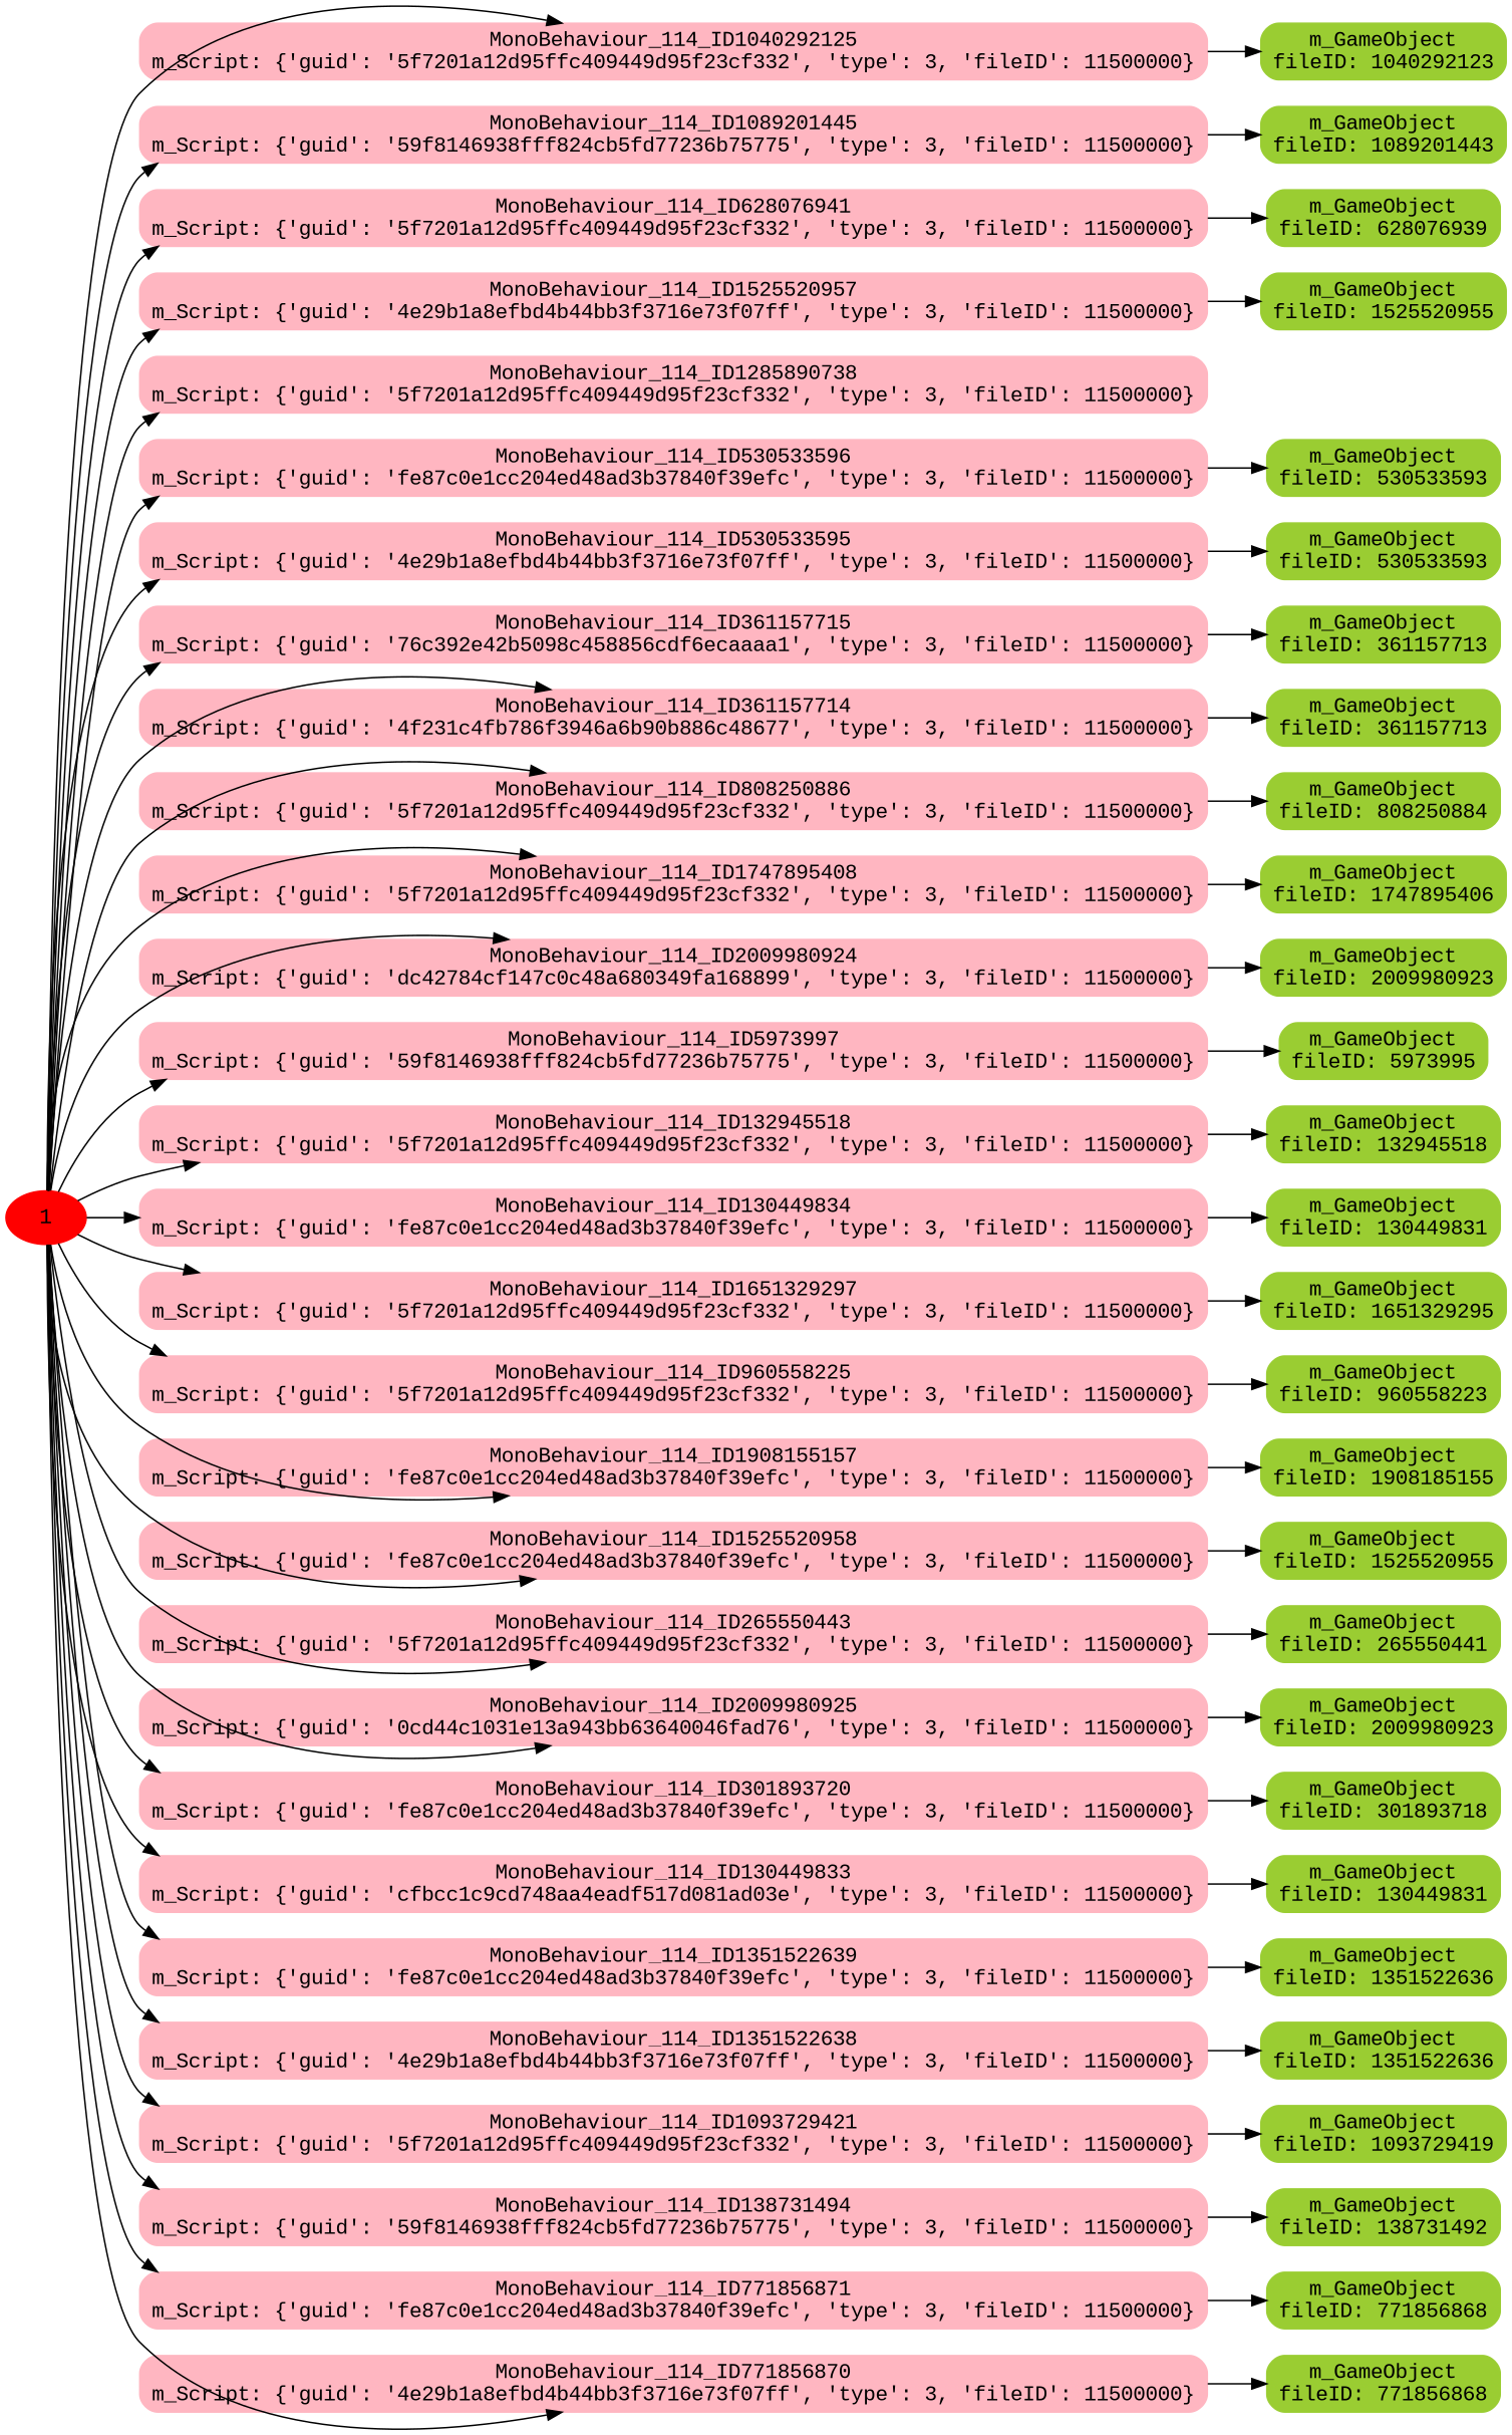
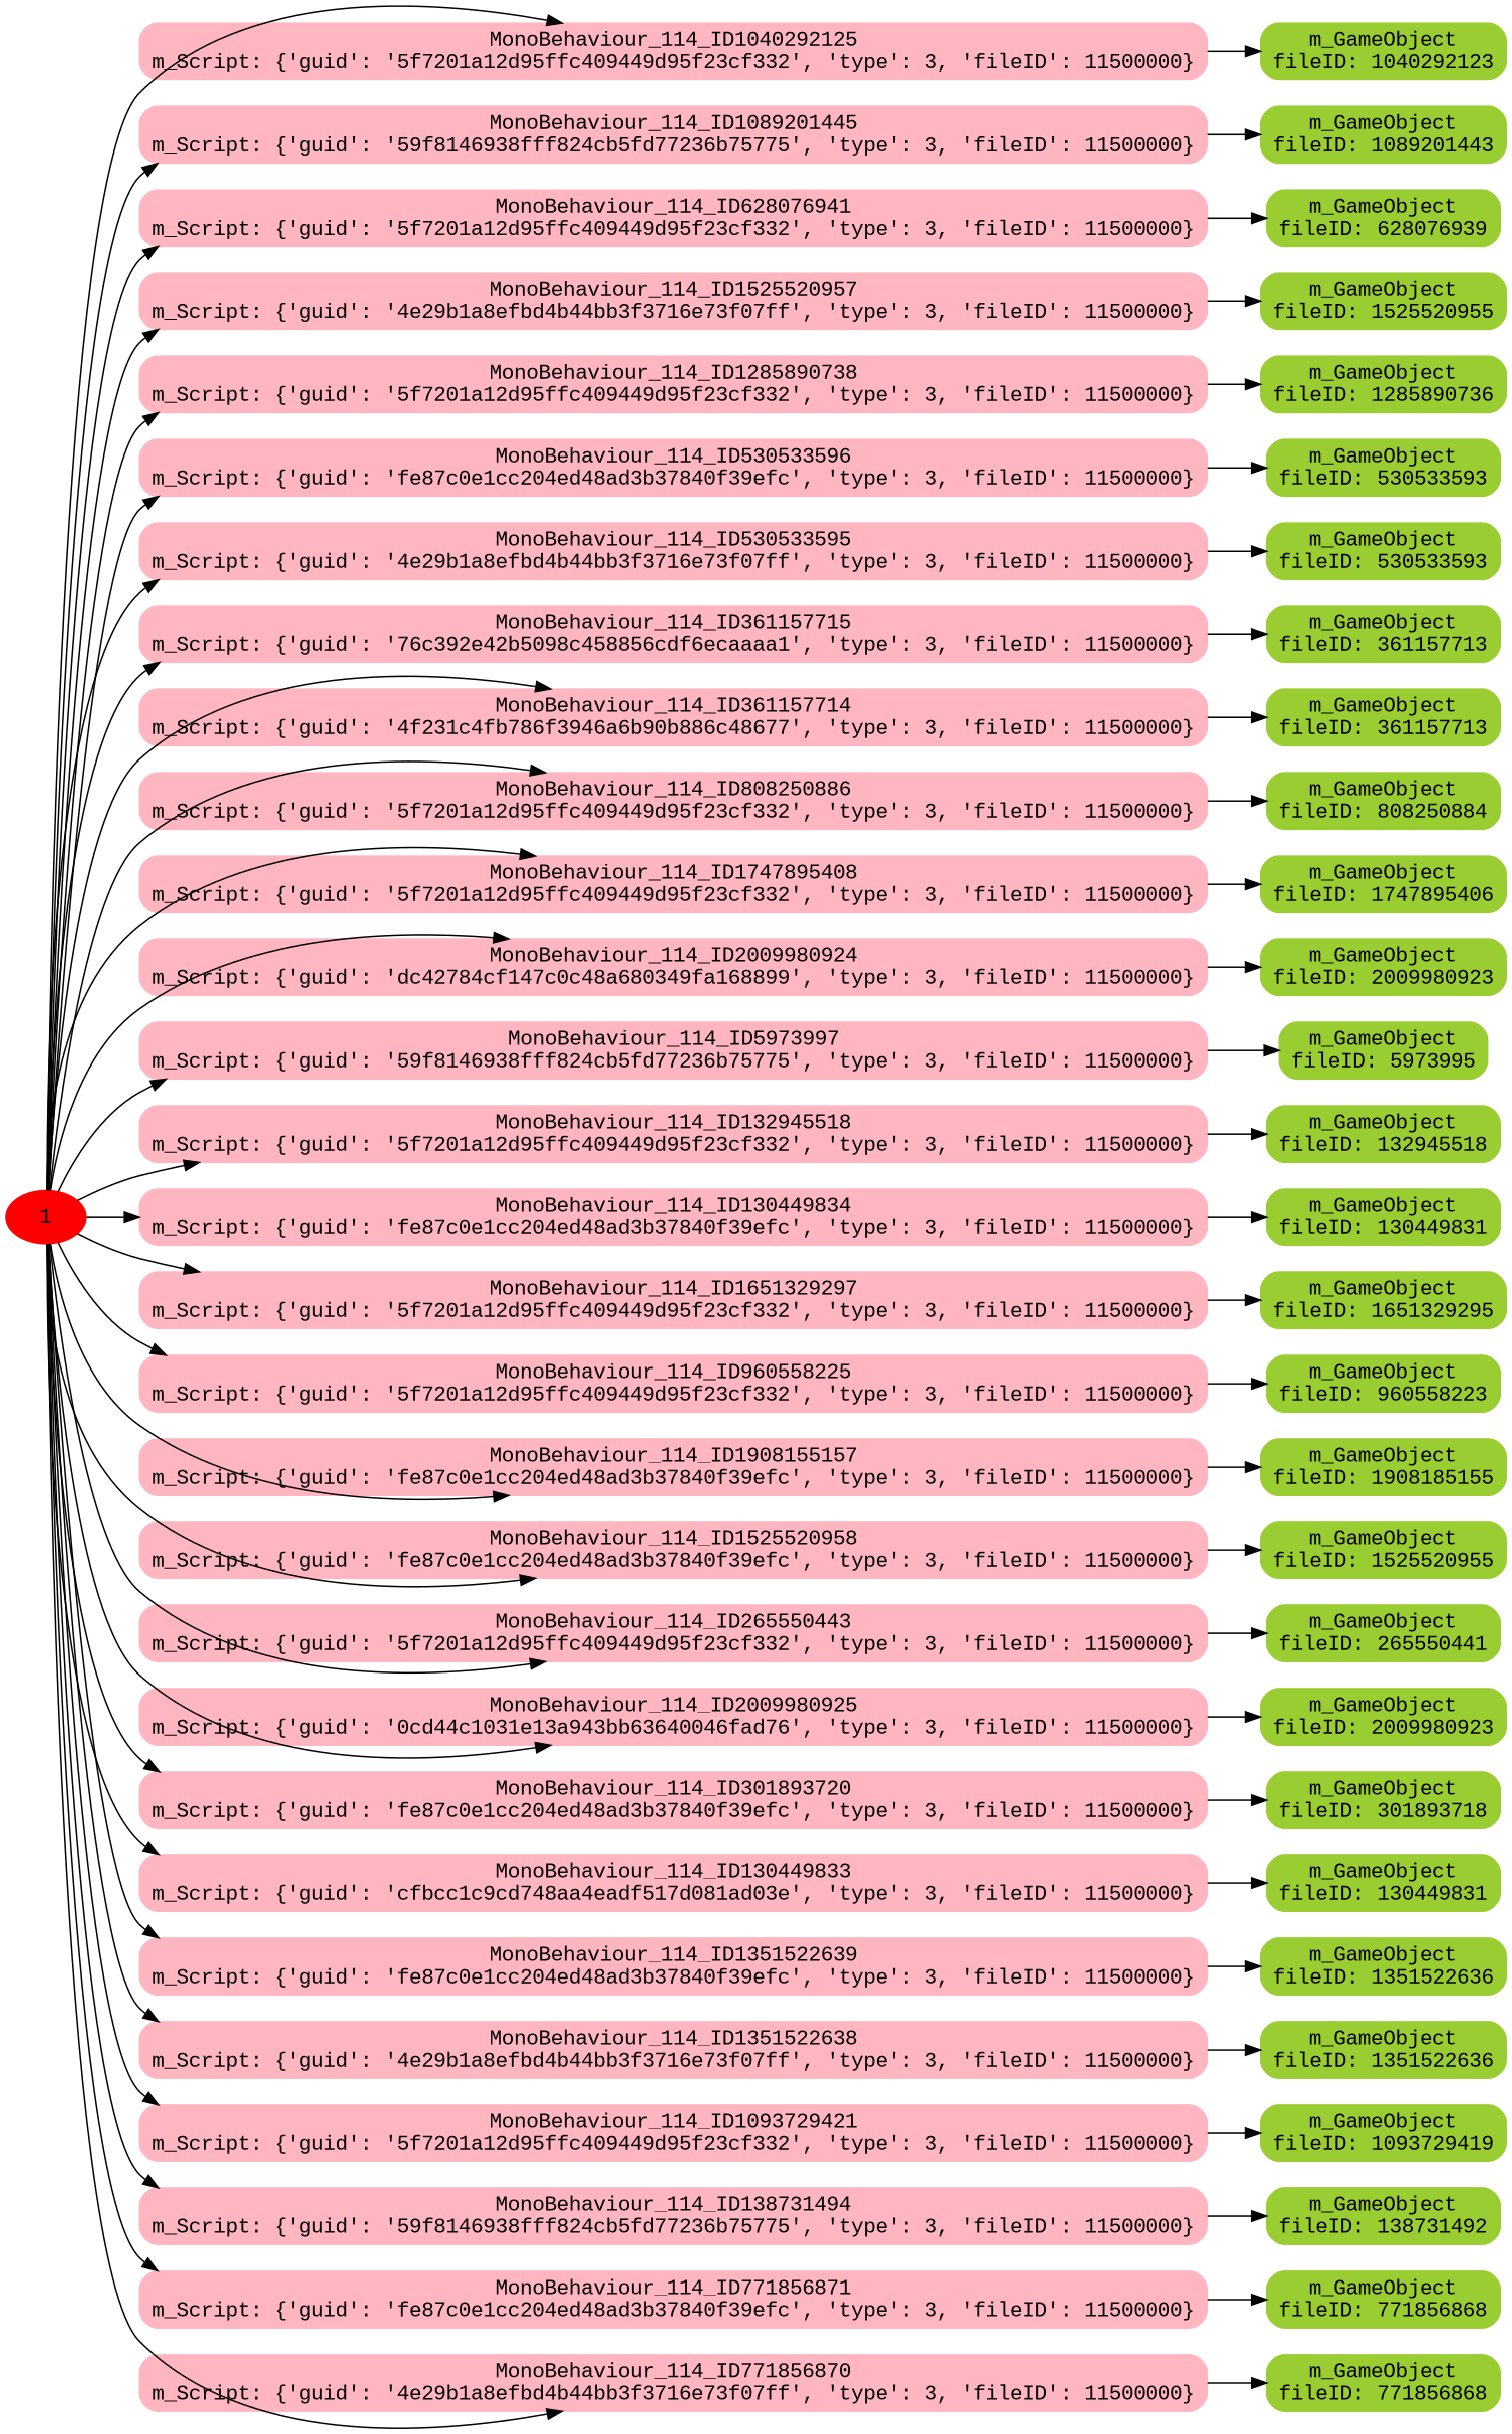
  digraph {
    fontname="Liberation Mono"
    rankdir=LR
    node [color=yellowgreen fontname="Liberation Mono" shape=box style="rounded,filled"]
    edge [fontname="Liberation Mono"]
    n1 [label="m_GameObject\nfileID: 1040292123\n"]
    n2 [color=lightpink label="MonoBehaviour_114_ID1040292125\nm_Script: {'guid': '5f7201a12d95ffc409449d95f23cf332', 'type': 3, 'fileID': 11500000}\n"]
    n3 [label="m_GameObject\nfileID: 1089201443\n"]
    n4 [color=lightpink label="MonoBehaviour_114_ID1089201445\nm_Script: {'guid': '59f8146938fff824cb5fd77236b75775', 'type': 3, 'fileID': 11500000}\n"]
    n5 [label="m_GameObject\nfileID: 628076939\n"]
    n6 [color=lightpink label="MonoBehaviour_114_ID628076941\nm_Script: {'guid': '5f7201a12d95ffc409449d95f23cf332', 'type': 3, 'fileID': 11500000}\n"]
    n7 [label="m_GameObject\nfileID: 1525520955\n"]
    n8 [color=lightpink label="MonoBehaviour_114_ID1525520957\nm_Script: {'guid': '4e29b1a8efbd4b44bb3f3716e73f07ff', 'type': 3, 'fileID': 11500000}\n"]
+   n9 [label="m_GameObject\nfileID: 1285890736\n"]
    n10 [color=lightpink label="MonoBehaviour_114_ID1285890738\nm_Script: {'guid': '5f7201a12d95ffc409449d95f23cf332', 'type': 3, 'fileID': 11500000}\n"]
    n11 [label="m_GameObject\nfileID: 530533593\n"]
    n12 [color=lightpink label="MonoBehaviour_114_ID530533596\nm_Script: {'guid': 'fe87c0e1cc204ed48ad3b37840f39efc', 'type': 3, 'fileID': 11500000}\n"]
    n13 [label="m_GameObject\nfileID: 530533593\n"]
    n14 [color=lightpink label="MonoBehaviour_114_ID530533595\nm_Script: {'guid': '4e29b1a8efbd4b44bb3f3716e73f07ff', 'type': 3, 'fileID': 11500000}\n"]
    n15 [label="m_GameObject\nfileID: 361157713\n"]
    n16 [color=lightpink label="MonoBehaviour_114_ID361157715\nm_Script: {'guid': '76c392e42b5098c458856cdf6ecaaaa1', 'type': 3, 'fileID': 11500000}\n"]
    n17 [label="m_GameObject\nfileID: 361157713\n"]
    n18 [color=lightpink label="MonoBehaviour_114_ID361157714\nm_Script: {'guid': '4f231c4fb786f3946a6b90b886c48677', 'type': 3, 'fileID': 11500000}\n"]
    n19 [label="m_GameObject\nfileID: 808250884\n"]
    n20 [color=lightpink label="MonoBehaviour_114_ID808250886\nm_Script: {'guid': '5f7201a12d95ffc409449d95f23cf332', 'type': 3, 'fileID': 11500000}\n"]
    n21 [label="m_GameObject\nfileID: 1747895406\n"]
    n22 [color=lightpink label="MonoBehaviour_114_ID1747895408\nm_Script: {'guid': '5f7201a12d95ffc409449d95f23cf332', 'type': 3, 'fileID': 11500000}\n"]
    n23 [label="m_GameObject\nfileID: 2009980923\n"]
    n24 [color=lightpink label="MonoBehaviour_114_ID2009980924\nm_Script: {'guid': 'dc42784cf147c0c48a680349fa168899', 'type': 3, 'fileID': 11500000}\n"]
    n25 [label="m_GameObject\nfileID: 5973995\n"]
    n26 [color=lightpink label="MonoBehaviour_114_ID5973997\nm_Script: {'guid': '59f8146938fff824cb5fd77236b75775', 'type': 3, 'fileID': 11500000}\n"]
    n27 [label="m_GameObject\nfileID: 132945518\n"]
    n28 [color=lightpink label="MonoBehaviour_114_ID132945518\nm_Script: {'guid': '5f7201a12d95ffc409449d95f23cf332', 'type': 3, 'fileID': 11500000}\n"]
    n29 [label="m_GameObject\nfileID: 130449831\n"]
    n30 [color=lightpink label="MonoBehaviour_114_ID130449834\nm_Script: {'guid': 'fe87c0e1cc204ed48ad3b37840f39efc', 'type': 3, 'fileID': 11500000}\n"]
    n31 [label="m_GameObject\nfileID: 1651329295\n"]
    n32 [color=lightpink label="MonoBehaviour_114_ID1651329297\nm_Script: {'guid': '5f7201a12d95ffc409449d95f23cf332', 'type': 3, 'fileID': 11500000}\n"]
    n33 [label="m_GameObject\nfileID: 960558223\n"]
    n34 [color=lightpink label="MonoBehaviour_114_ID960558225\nm_Script: {'guid': '5f7201a12d95ffc409449d95f23cf332', 'type': 3, 'fileID': 11500000}\n"]
    n35 [label="m_GameObject\nfileID: 1908185155\n"]
    n36 [color=lightpink label="MonoBehaviour_114_ID1908155157\nm_Script: {'guid': 'fe87c0e1cc204ed48ad3b37840f39efc', 'type': 3, 'fileID': 11500000}\n"]
    n37 [label="m_GameObject\nfileID: 1525520955\n"]
    n38 [color=lightpink label="MonoBehaviour_114_ID1525520958\nm_Script: {'guid': 'fe87c0e1cc204ed48ad3b37840f39efc', 'type': 3, 'fileID': 11500000}\n"]
    n39 [label="m_GameObject\nfileID: 265550441\n"]
    n40 [color=lightpink label="MonoBehaviour_114_ID265550443\nm_Script: {'guid': '5f7201a12d95ffc409449d95f23cf332', 'type': 3, 'fileID': 11500000}\n"]
    n41 [label="m_GameObject\nfileID: 2009980923\n"]
    n42 [color=lightpink label="MonoBehaviour_114_ID2009980925\nm_Script: {'guid': '0cd44c1031e13a943bb63640046fad76', 'type': 3, 'fileID': 11500000}\n"]
    n43 [label="m_GameObject\nfileID: 301893718\n"]
    n44 [color=lightpink label="MonoBehaviour_114_ID301893720\nm_Script: {'guid': 'fe87c0e1cc204ed48ad3b37840f39efc', 'type': 3, 'fileID': 11500000}\n"]
    n45 [label="m_GameObject\nfileID: 130449831\n"]
    n46 [color=lightpink label="MonoBehaviour_114_ID130449833\nm_Script: {'guid': 'cfbcc1c9cd748aa4eadf517d081ad03e', 'type': 3, 'fileID': 11500000}\n"]
    n47 [label="m_GameObject\nfileID: 1351522636\n"]
    n48 [color=lightpink label="MonoBehaviour_114_ID1351522639\nm_Script: {'guid': 'fe87c0e1cc204ed48ad3b37840f39efc', 'type': 3, 'fileID': 11500000}\n"]
    n49 [label="m_GameObject\nfileID: 1351522636\n"]
    n50 [color=lightpink label="MonoBehaviour_114_ID1351522638\nm_Script: {'guid': '4e29b1a8efbd4b44bb3f3716e73f07ff', 'type': 3, 'fileID': 11500000}\n"]
    n51 [label="m_GameObject\nfileID: 1093729419\n"]
    n52 [color=lightpink label="MonoBehaviour_114_ID1093729421\nm_Script: {'guid': '5f7201a12d95ffc409449d95f23cf332', 'type': 3, 'fileID': 11500000}\n"]
    n53 [label="m_GameObject\nfileID: 138731492\n"]
    n54 [color=lightpink label="MonoBehaviour_114_ID138731494\nm_Script: {'guid': '59f8146938fff824cb5fd77236b75775', 'type': 3, 'fileID': 11500000}\n"]
    n55 [label="m_GameObject\nfileID: 771856868\n"]
    n56 [color=lightpink label="MonoBehaviour_114_ID771856871\nm_Script: {'guid': 'fe87c0e1cc204ed48ad3b37840f39efc', 'type': 3, 'fileID': 11500000}\n"]
    n57 [label="m_GameObject\nfileID: 771856868\n"]
    n58 [color=lightpink label="MonoBehaviour_114_ID771856870\nm_Script: {'guid': '4e29b1a8efbd4b44bb3f3716e73f07ff', 'type': 3, 'fileID': 11500000}\n"]
    1 [color=red style=filled shape=""]
    n2 -> n1
    n4 -> n3
    n6 -> n5
    n8 -> n7
+   n10 -> n9
    n12 -> n11
    n14 -> n13
    n16 -> n15
    n18 -> n17
    n20 -> n19
    n22 -> n21
    n24 -> n23
    n26 -> n25
    n28 -> n27
    n30 -> n29
    n32 -> n31
    n34 -> n33
    n36 -> n35
    n38 -> n37
    n40 -> n39
    n42 -> n41
    n44 -> n43
    n46 -> n45
    n48 -> n47
    n50 -> n49
    n52 -> n51
    n54 -> n53
    n56 -> n55
    n58 -> n57
    1 -> n2
    1 -> n4
    1 -> n6
    1 -> n8
    1 -> n10
    1 -> n12
    1 -> n14
    1 -> n16
    1 -> n18
    1 -> n20
    1 -> n22
    1 -> n24
    1 -> n26
    1 -> n28
    1 -> n30
    1 -> n32
    1 -> n34
    1 -> n36
    1 -> n38
    1 -> n40
    1 -> n42
    1 -> n44
    1 -> n46
    1 -> n48
    1 -> n50
    1 -> n52
    1 -> n54
    1 -> n56
    1 -> n58
  }
